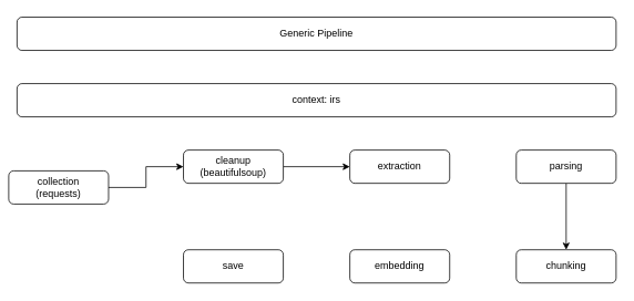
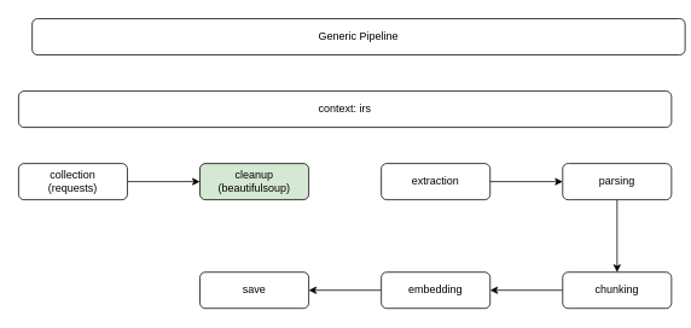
  <mxCell id="0" />
  <mxCell id="1" parent="0" />
- <mxCell id="2" value="Generic Pipeline" style="rounded=1;whiteSpace=wrap;html=1;" vertex="1" parent="1"><mxGeometry x="20" y="20" width="720" height="40" as="geometry" /></mxCell>
+ <mxCell id="2" value="Generic Pipeline" style="rounded=1;whiteSpace=wrap;html=1;" vertex="1" parent="1"><mxGeometry x="35" y="20" width="720" height="40" as="geometry" /></mxCell>
  <mxCell id="3" value="context: irs" style="rounded=1;whiteSpace=wrap;html=1;" vertex="1" parent="1"><mxGeometry x="20" y="100" width="720" height="40" as="geometry" /></mxCell>
  <mxCell id="4" value="" style="edgeStyle=orthogonalEdgeStyle;rounded=0;orthogonalLoop=1;jettySize=auto;html=1;" edge="1" parent="1" source="5" target="7"><mxGeometry relative="1" as="geometry" /></mxCell>
- <mxCell id="5" value="&lt;div&gt;collection&lt;/div&gt;&lt;div&gt;(requests)&lt;/div&gt;" style="rounded=1;whiteSpace=wrap;html=1;" vertex="1" parent="1"><mxGeometry x="10" y="205" width="120" height="40" as="geometry" /></mxCell>
- <mxCell id="6" value="" style="edgeStyle=orthogonalEdgeStyle;rounded=0;orthogonalLoop=1;jettySize=auto;html=1;" edge="1" parent="1" source="7" target="9"><mxGeometry relative="1" as="geometry" /></mxCell>
- <mxCell id="7" value="&lt;div&gt;cleanup&lt;/div&gt;&lt;div&gt;(beautifulsoup)&lt;/div&gt;" style="rounded=1;whiteSpace=wrap;html=1;" vertex="1" parent="1"><mxGeometry x="220" y="180" width="120" height="40" as="geometry" /></mxCell>
+ <mxCell id="5" value="&lt;div&gt;collection&lt;/div&gt;&lt;div&gt;(requests)&lt;/div&gt;" style="rounded=1;whiteSpace=wrap;html=1;" vertex="1" parent="1"><mxGeometry x="20" y="180" width="120" height="40" as="geometry" /></mxCell>
+ <mxCell id="7" value="&lt;div&gt;cleanup&lt;/div&gt;&lt;div&gt;(beautifulsoup)&lt;/div&gt;" style="rounded=1;whiteSpace=wrap;html=1;fillColor=#d5e8d4;" vertex="1" parent="1"><mxGeometry x="220" y="180" width="120" height="40" as="geometry" /></mxCell>
+ <mxCell id="8" value="" style="edgeStyle=orthogonalEdgeStyle;rounded=0;orthogonalLoop=1;jettySize=auto;html=1;" edge="1" parent="1" source="9" target="11"><mxGeometry relative="1" as="geometry" /></mxCell>
  <mxCell id="9" value="extraction" style="rounded=1;whiteSpace=wrap;html=1;" vertex="1" parent="1"><mxGeometry x="420" y="180" width="120" height="40" as="geometry" /></mxCell>
  <mxCell id="10" value="" style="edgeStyle=orthogonalEdgeStyle;rounded=0;orthogonalLoop=1;jettySize=auto;html=1;" edge="1" parent="1" source="11" target="13"><mxGeometry relative="1" as="geometry" /></mxCell>
  <mxCell id="11" value="parsing" style="rounded=1;whiteSpace=wrap;html=1;" vertex="1" parent="1"><mxGeometry x="620" y="180" width="120" height="40" as="geometry" /></mxCell>
+ <mxCell id="12" value="" style="edgeStyle=orthogonalEdgeStyle;rounded=0;orthogonalLoop=1;jettySize=auto;html=1;" edge="1" parent="1" source="13" target="15"><mxGeometry relative="1" as="geometry" /></mxCell>
  <mxCell id="13" value="chunking" style="rounded=1;whiteSpace=wrap;html=1;" vertex="1" parent="1"><mxGeometry x="620" y="300" width="120" height="40" as="geometry" /></mxCell>
+ <mxCell id="14" value="" style="edgeStyle=orthogonalEdgeStyle;rounded=0;orthogonalLoop=1;jettySize=auto;html=1;" edge="1" parent="1" source="15" target="16"><mxGeometry relative="1" as="geometry" /></mxCell>
  <mxCell id="15" value="embedding" style="rounded=1;whiteSpace=wrap;html=1;" vertex="1" parent="1"><mxGeometry x="420" y="300" width="120" height="40" as="geometry" /></mxCell>
  <mxCell id="16" value="save" style="rounded=1;whiteSpace=wrap;html=1;" vertex="1" parent="1"><mxGeometry x="220" y="300" width="120" height="40" as="geometry" /></mxCell>
